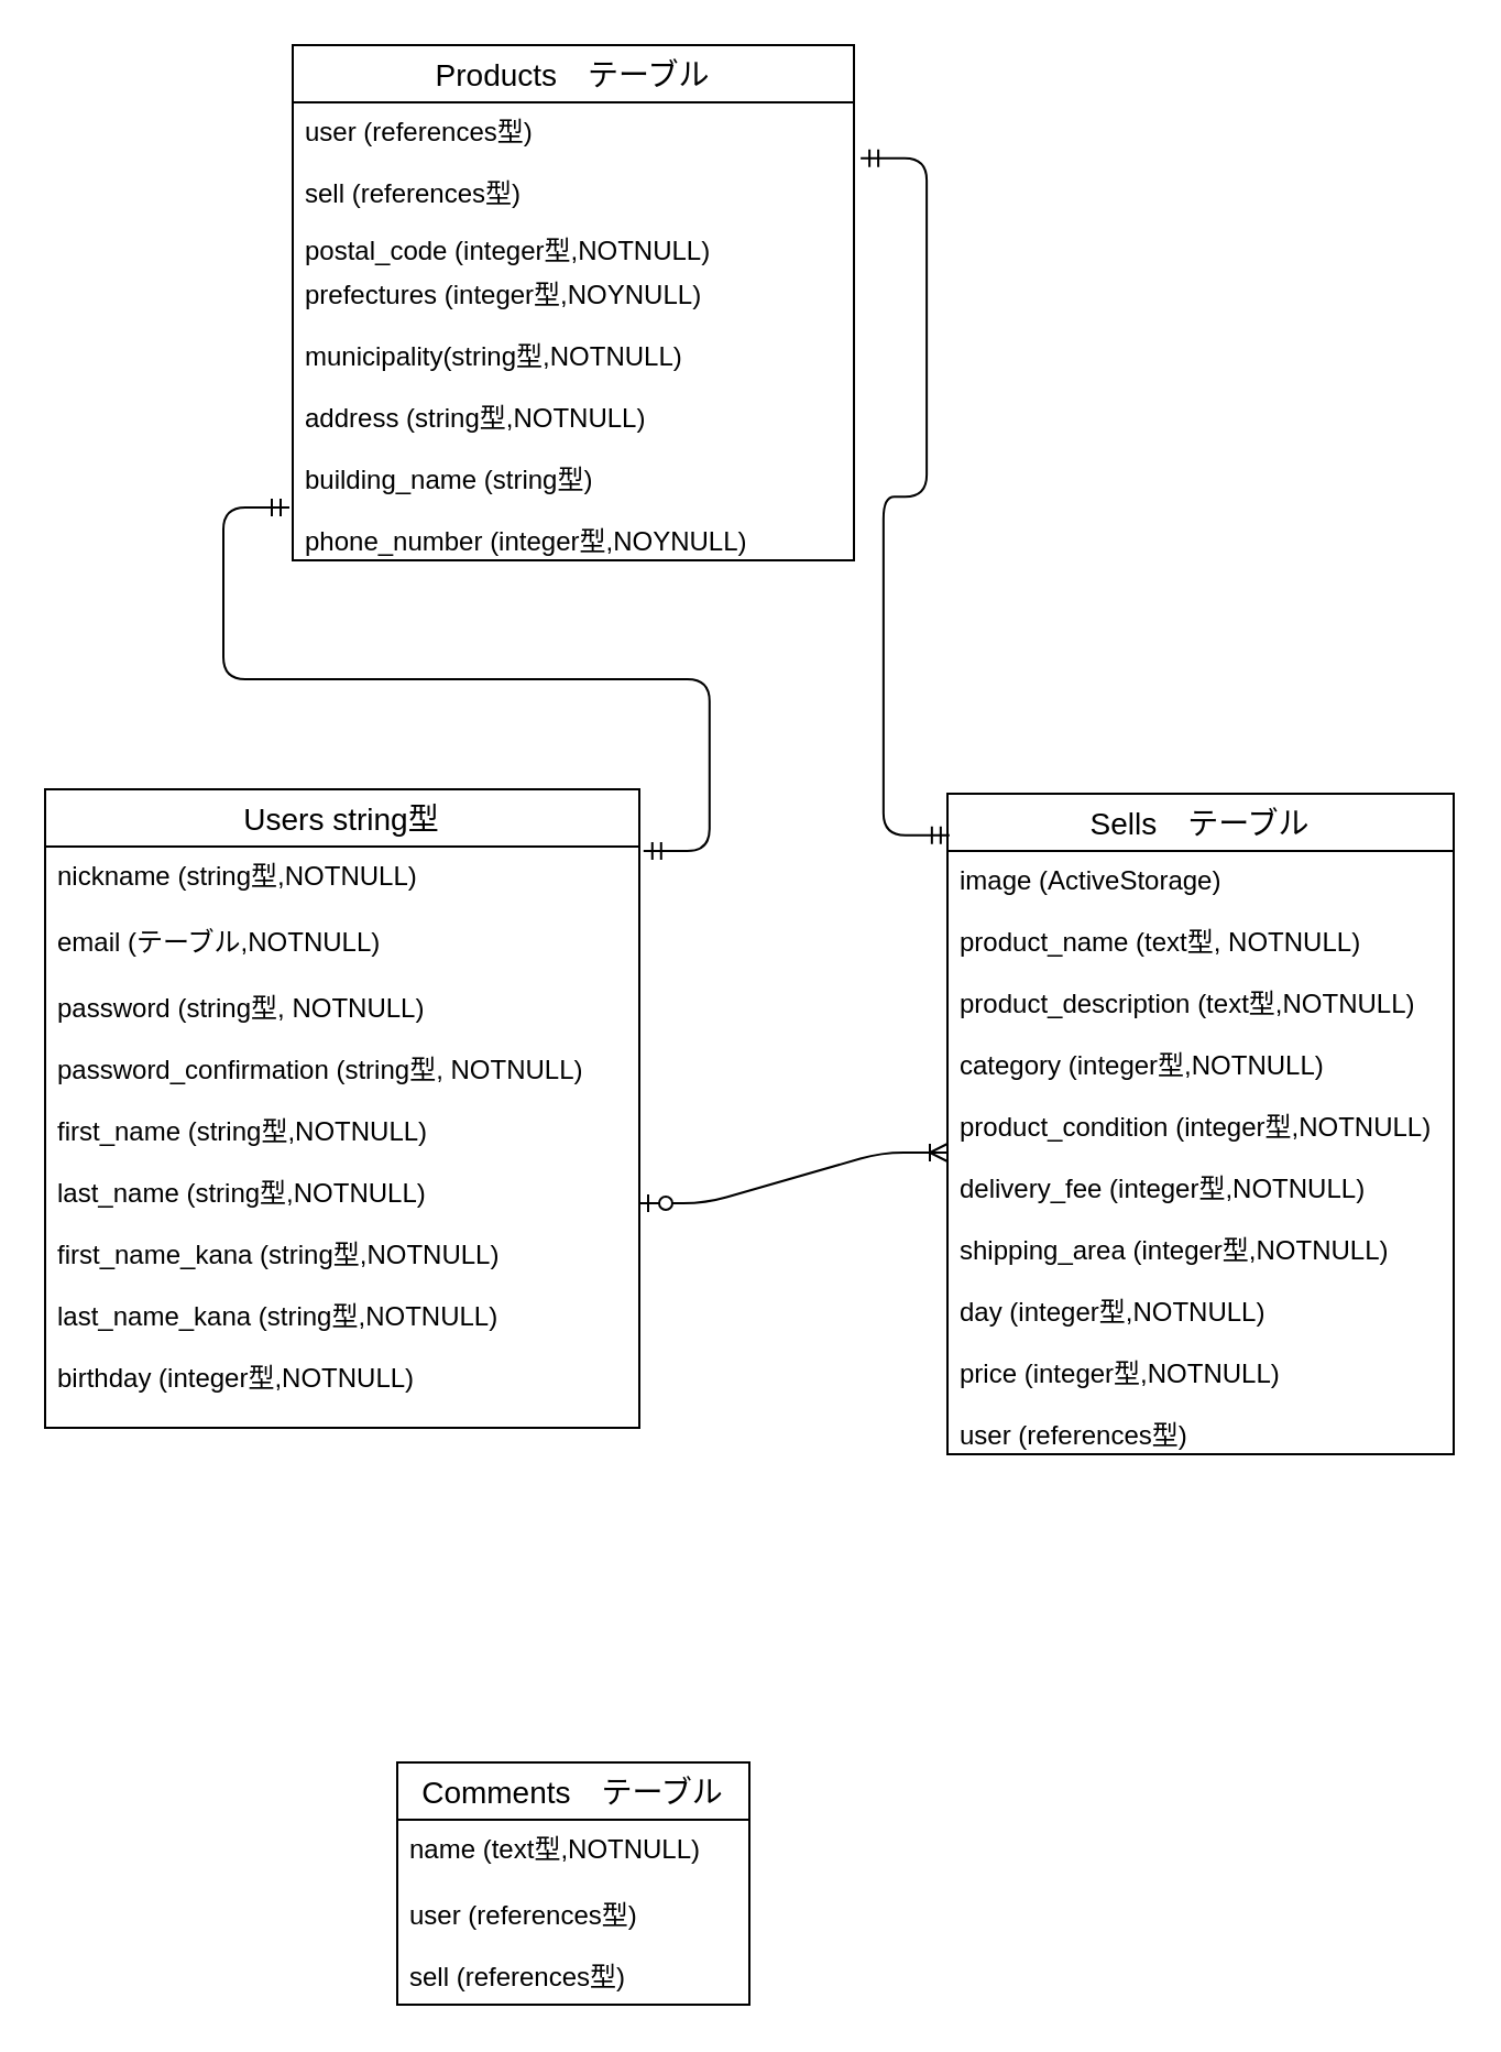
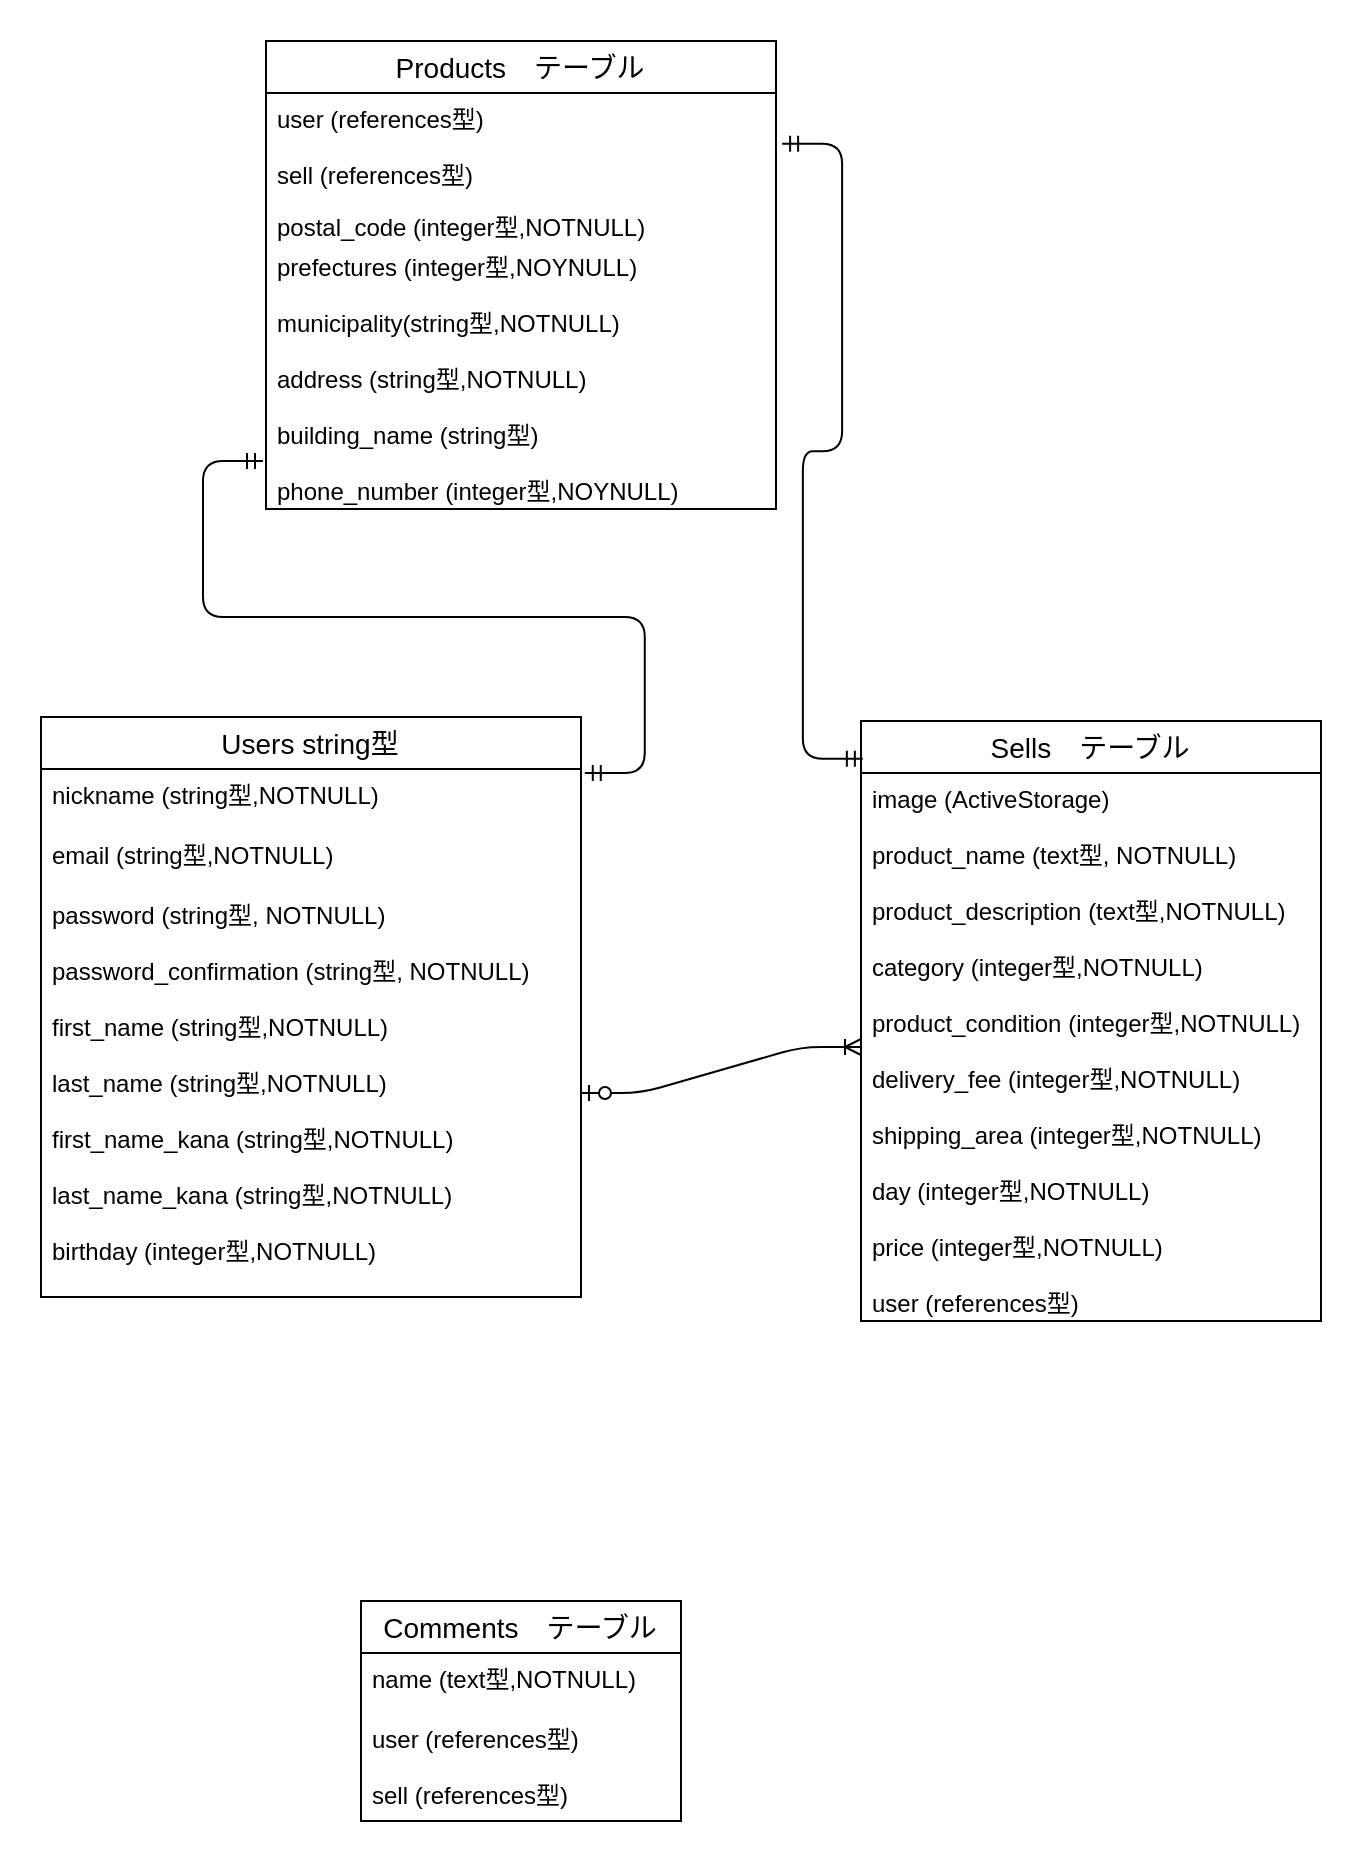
  <mxCell id="0" />
  <mxCell id="1" parent="0" />
  <mxCell id="2" value="Users string型" style="swimlane;fontStyle=0;childLayout=stackLayout;horizontal=1;startSize=26;horizontalStack=0;resizeParent=1;resizeParentMax=0;resizeLast=0;collapsible=1;marginBottom=0;align=center;fontSize=14;" parent="1" vertex="1"><mxGeometry y="358" width="270" height="290" as="geometry" x="20" /></mxCell>
  <mxCell id="3" value="nickname (string型,NOTNULL)" style="text;strokeColor=none;fillColor=none;spacingLeft=4;spacingRight=4;overflow=hidden;rotatable=0;points=[[0,0.5],[1,0.5]];portConstraint=eastwest;fontSize=12;" parent="2" vertex="1"><mxGeometry y="26" width="270" height="30" as="geometry" /></mxCell>
- <mxCell id="4" value="email (テーブル,NOTNULL)" style="text;strokeColor=none;fillColor=none;spacingLeft=4;spacingRight=4;overflow=hidden;rotatable=0;points=[[0,0.5],[1,0.5]];portConstraint=eastwest;fontSize=12;" parent="2" vertex="1"><mxGeometry y="56" width="270" height="30" as="geometry" /></mxCell>
+ <mxCell id="4" value="email (string型,NOTNULL)" style="text;strokeColor=none;fillColor=none;spacingLeft=4;spacingRight=4;overflow=hidden;rotatable=0;points=[[0,0.5],[1,0.5]];portConstraint=eastwest;fontSize=12;" parent="2" vertex="1"><mxGeometry y="56" width="270" height="30" as="geometry" /></mxCell>
  <mxCell id="5" value="password (string型, NOTNULL)&#10;&#10;password_confirmation (string型, NOTNULL)&#10;&#10;first_name (string型,NOTNULL)&#10;&#10;last_name (string型,NOTNULL)&#10;&#10;first_name_kana (string型,NOTNULL)&#10;&#10;last_name_kana (string型,NOTNULL)&#10;&#10;birthday (integer型,NOTNULL)&#10;" style="text;strokeColor=none;fillColor=none;spacingLeft=4;spacingRight=4;overflow=hidden;rotatable=0;points=[[0,0.5],[1,0.5]];portConstraint=eastwest;fontSize=12;" parent="2" vertex="1"><mxGeometry y="86" width="270" height="204" as="geometry" /></mxCell>
  <mxCell id="6" value="Products　テーブル" style="swimlane;fontStyle=0;childLayout=stackLayout;horizontal=1;startSize=26;horizontalStack=0;resizeParent=1;resizeParentMax=0;resizeLast=0;collapsible=1;marginBottom=0;align=center;fontSize=14;" parent="1" vertex="1"><mxGeometry x="132.5" y="20" width="255" height="234" as="geometry" /></mxCell>
  <mxCell id="7" value="user (references型)&#10;&#10;sell (references型)&#10;" style="text;strokeColor=none;fillColor=none;spacingLeft=4;spacingRight=4;overflow=hidden;rotatable=0;points=[[0,0.5],[1,0.5]];portConstraint=eastwest;fontSize=12;" parent="6" vertex="1"><mxGeometry y="26" width="255" height="74" as="geometry" /></mxCell>
  <mxCell id="8" value="prefectures (integer型,NOYNULL)&#10;&#10;municipality(string型,NOTNULL)&#10;&#10;address (string型,NOTNULL)&#10;&#10;building_name (string型)&#10;&#10;phone_number (integer型,NOYNULL)&#10;" style="text;strokeColor=none;fillColor=none;spacingLeft=4;spacingRight=4;overflow=hidden;rotatable=0;points=[[0,0.5],[1,0.5]];portConstraint=eastwest;fontSize=12;" vertex="1" parent="6"><mxGeometry y="100" width="255" height="134" as="geometry" /></mxCell>
  <mxCell id="9" value="Comments　テーブル" style="swimlane;fontStyle=0;childLayout=stackLayout;horizontal=1;startSize=26;horizontalStack=0;resizeParent=1;resizeParentMax=0;resizeLast=0;collapsible=1;marginBottom=0;align=center;fontSize=14;" parent="1" vertex="1"><mxGeometry x="180" y="800" width="160" height="110" as="geometry" /></mxCell>
  <mxCell id="10" value="name (text型,NOTNULL)" style="text;strokeColor=none;fillColor=none;spacingLeft=4;spacingRight=4;overflow=hidden;rotatable=0;points=[[0,0.5],[1,0.5]];portConstraint=eastwest;fontSize=12;" parent="9" vertex="1"><mxGeometry y="26" width="160" height="30" as="geometry" /></mxCell>
  <mxCell id="11" value="user (references型)&#10;&#10;sell (references型)" style="text;strokeColor=none;fillColor=none;spacingLeft=4;spacingRight=4;overflow=hidden;rotatable=0;points=[[0,0.5],[1,0.5]];portConstraint=eastwest;fontSize=12;" parent="9" vertex="1"><mxGeometry y="56" width="160" height="54" as="geometry" /></mxCell>
  <mxCell id="12" value="Sells　テーブル" style="swimlane;fontStyle=0;childLayout=stackLayout;horizontal=1;startSize=26;horizontalStack=0;resizeParent=1;resizeParentMax=0;resizeLast=0;collapsible=1;marginBottom=0;align=center;fontSize=14;" parent="1" vertex="1"><mxGeometry x="430" y="360" width="230" height="300" as="geometry" /></mxCell>
  <mxCell id="13" value="image (ActiveStorage)&#10;&#10;product_name (text型, NOTNULL)&#10;&#10;product_description (text型,NOTNULL)&#10;&#10;category (integer型,NOTNULL)&#10;&#10;product_condition (integer型,NOTNULL)&#10;&#10;delivery_fee (integer型,NOTNULL)&#10;&#10;shipping_area (integer型,NOTNULL)&#10;&#10;day (integer型,NOTNULL)&#10;&#10;price (integer型,NOTNULL)&#10;&#10;user (references型)&#10;" style="text;strokeColor=none;fillColor=none;spacingLeft=4;spacingRight=4;overflow=hidden;rotatable=0;points=[[0,0.5],[1,0.5]];portConstraint=eastwest;fontSize=12;" parent="12" vertex="1"><mxGeometry y="26" width="230" height="274" as="geometry" /></mxCell>
  <mxCell id="14" value="" style="edgeStyle=entityRelationEdgeStyle;fontSize=12;html=1;endArrow=ERoneToMany;startArrow=ERzeroToOne;exitX=1;exitY=0.5;exitDx=0;exitDy=0;" edge="1" parent="1" source="5" target="13"><mxGeometry width="100" height="100" relative="1" as="geometry"><mxPoint x="270" y="540" as="sourcePoint" /><mxPoint x="370" y="440" as="targetPoint" /></mxGeometry></mxCell>
  <mxCell id="15" value="" style="edgeStyle=entityRelationEdgeStyle;fontSize=12;html=1;endArrow=ERmandOne;startArrow=ERmandOne;exitX=1.012;exitY=0.343;exitDx=0;exitDy=0;exitPerimeter=0;entryX=0.004;entryY=0.063;entryDx=0;entryDy=0;entryPerimeter=0;" edge="1" parent="1" source="7" target="12"><mxGeometry width="100" height="100" relative="1" as="geometry"><mxPoint x="460" y="358" as="sourcePoint" /><mxPoint x="540" y="360" as="targetPoint" /></mxGeometry></mxCell>
  <mxCell id="16" value="postal_code (integer型,NOTNULL)" style="text;strokeColor=none;fillColor=none;spacingLeft=4;spacingRight=4;overflow=hidden;rotatable=0;points=[[0,0.5],[1,0.5]];portConstraint=eastwest;fontSize=12;" vertex="1" parent="1"><mxGeometry x="132.5" y="100" width="220" height="30" as="geometry" /></mxCell>
  <mxCell id="17" value="" style="edgeStyle=entityRelationEdgeStyle;fontSize=12;html=1;endArrow=ERmandOne;startArrow=ERmandOne;exitX=1.007;exitY=0.067;exitDx=0;exitDy=0;exitPerimeter=0;" edge="1" parent="1" source="3"><mxGeometry width="100" height="100" relative="1" as="geometry"><mxPoint x="293" y="375" as="sourcePoint" /><mxPoint x="131" y="230" as="targetPoint" /></mxGeometry></mxCell>
